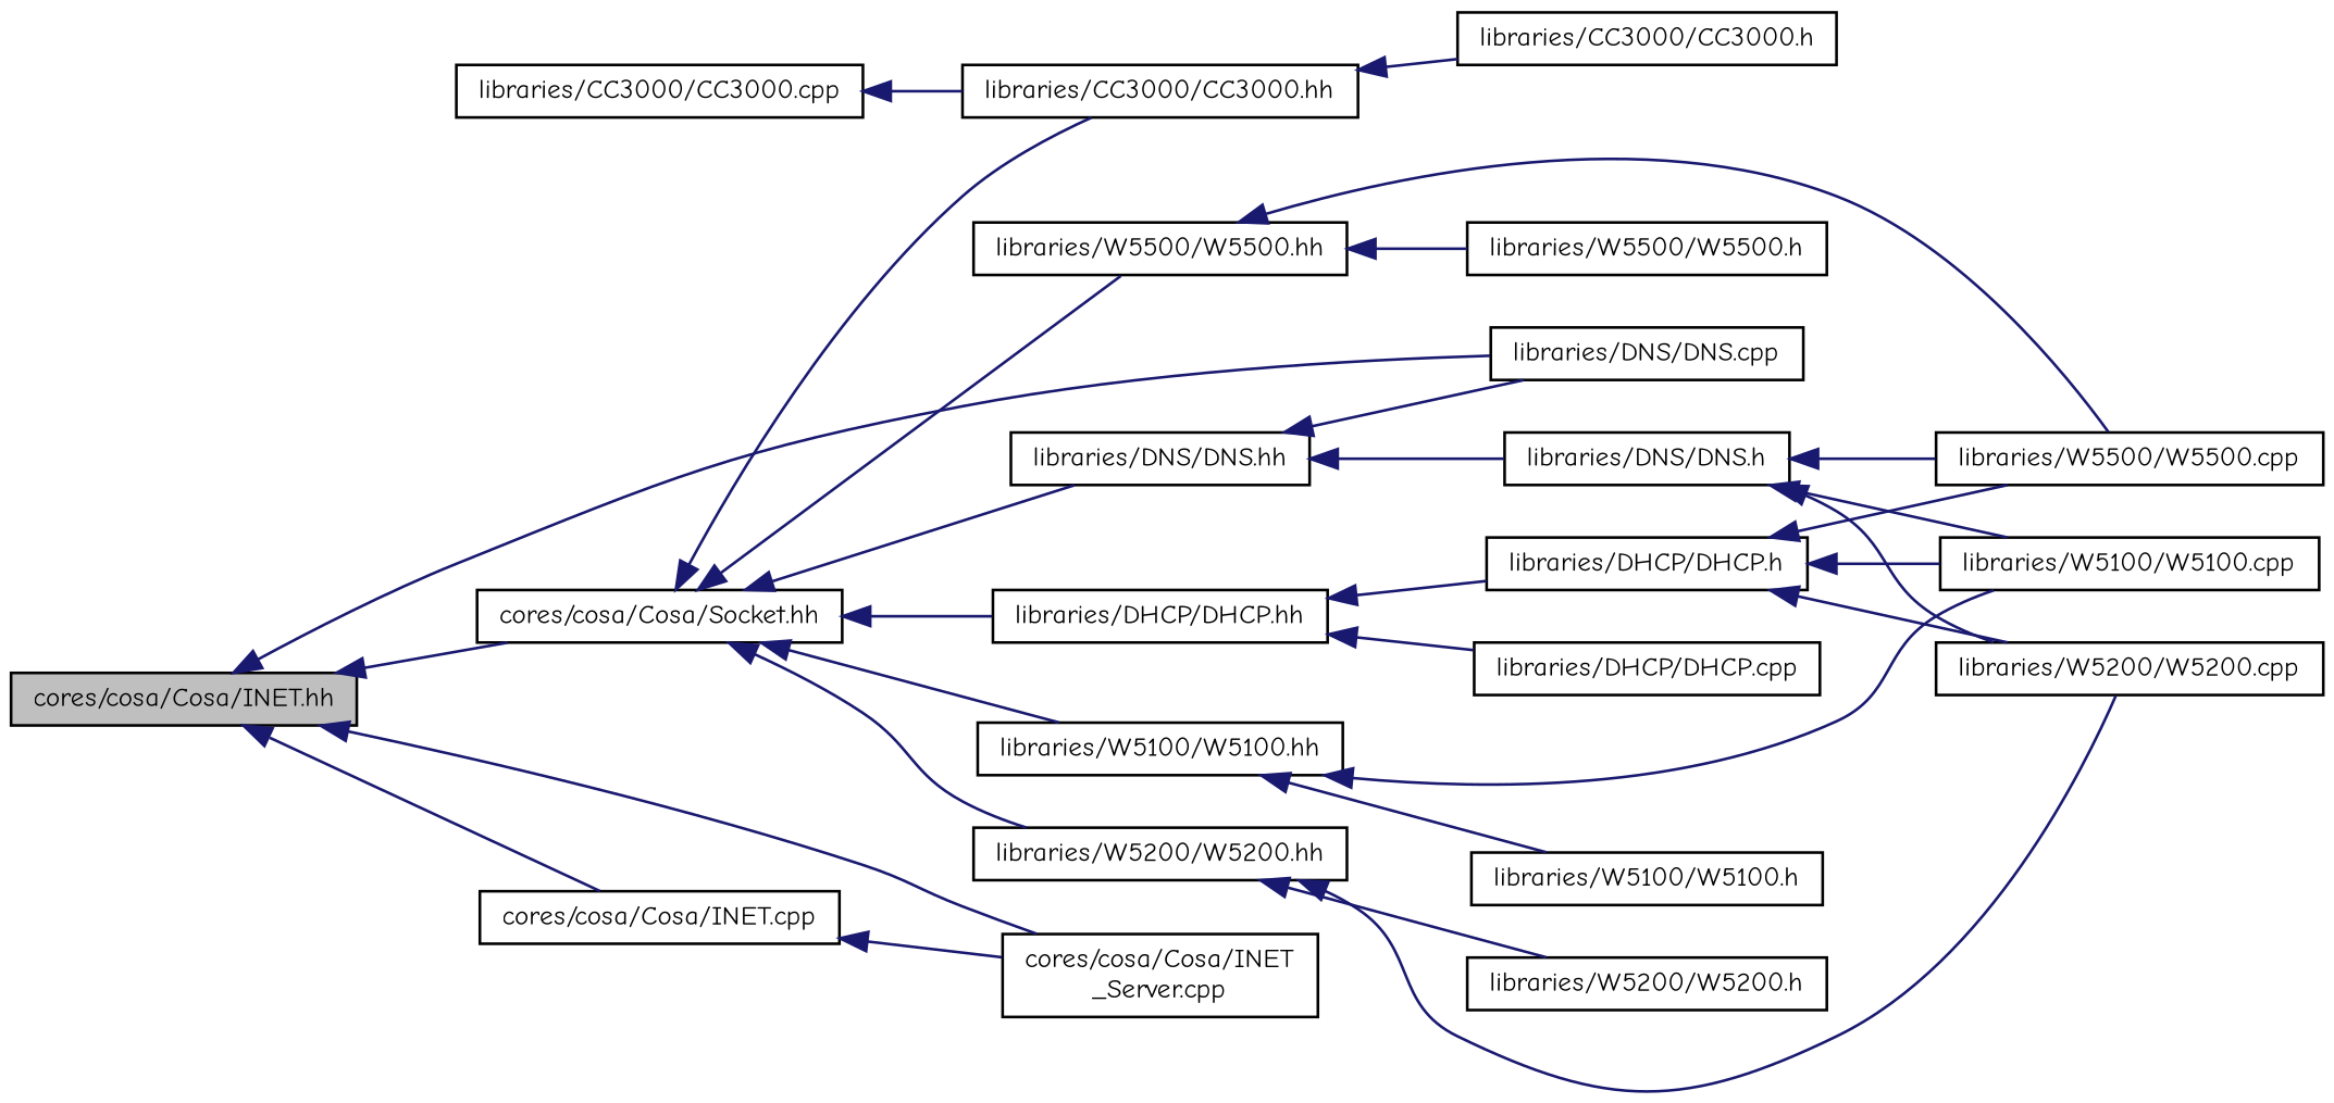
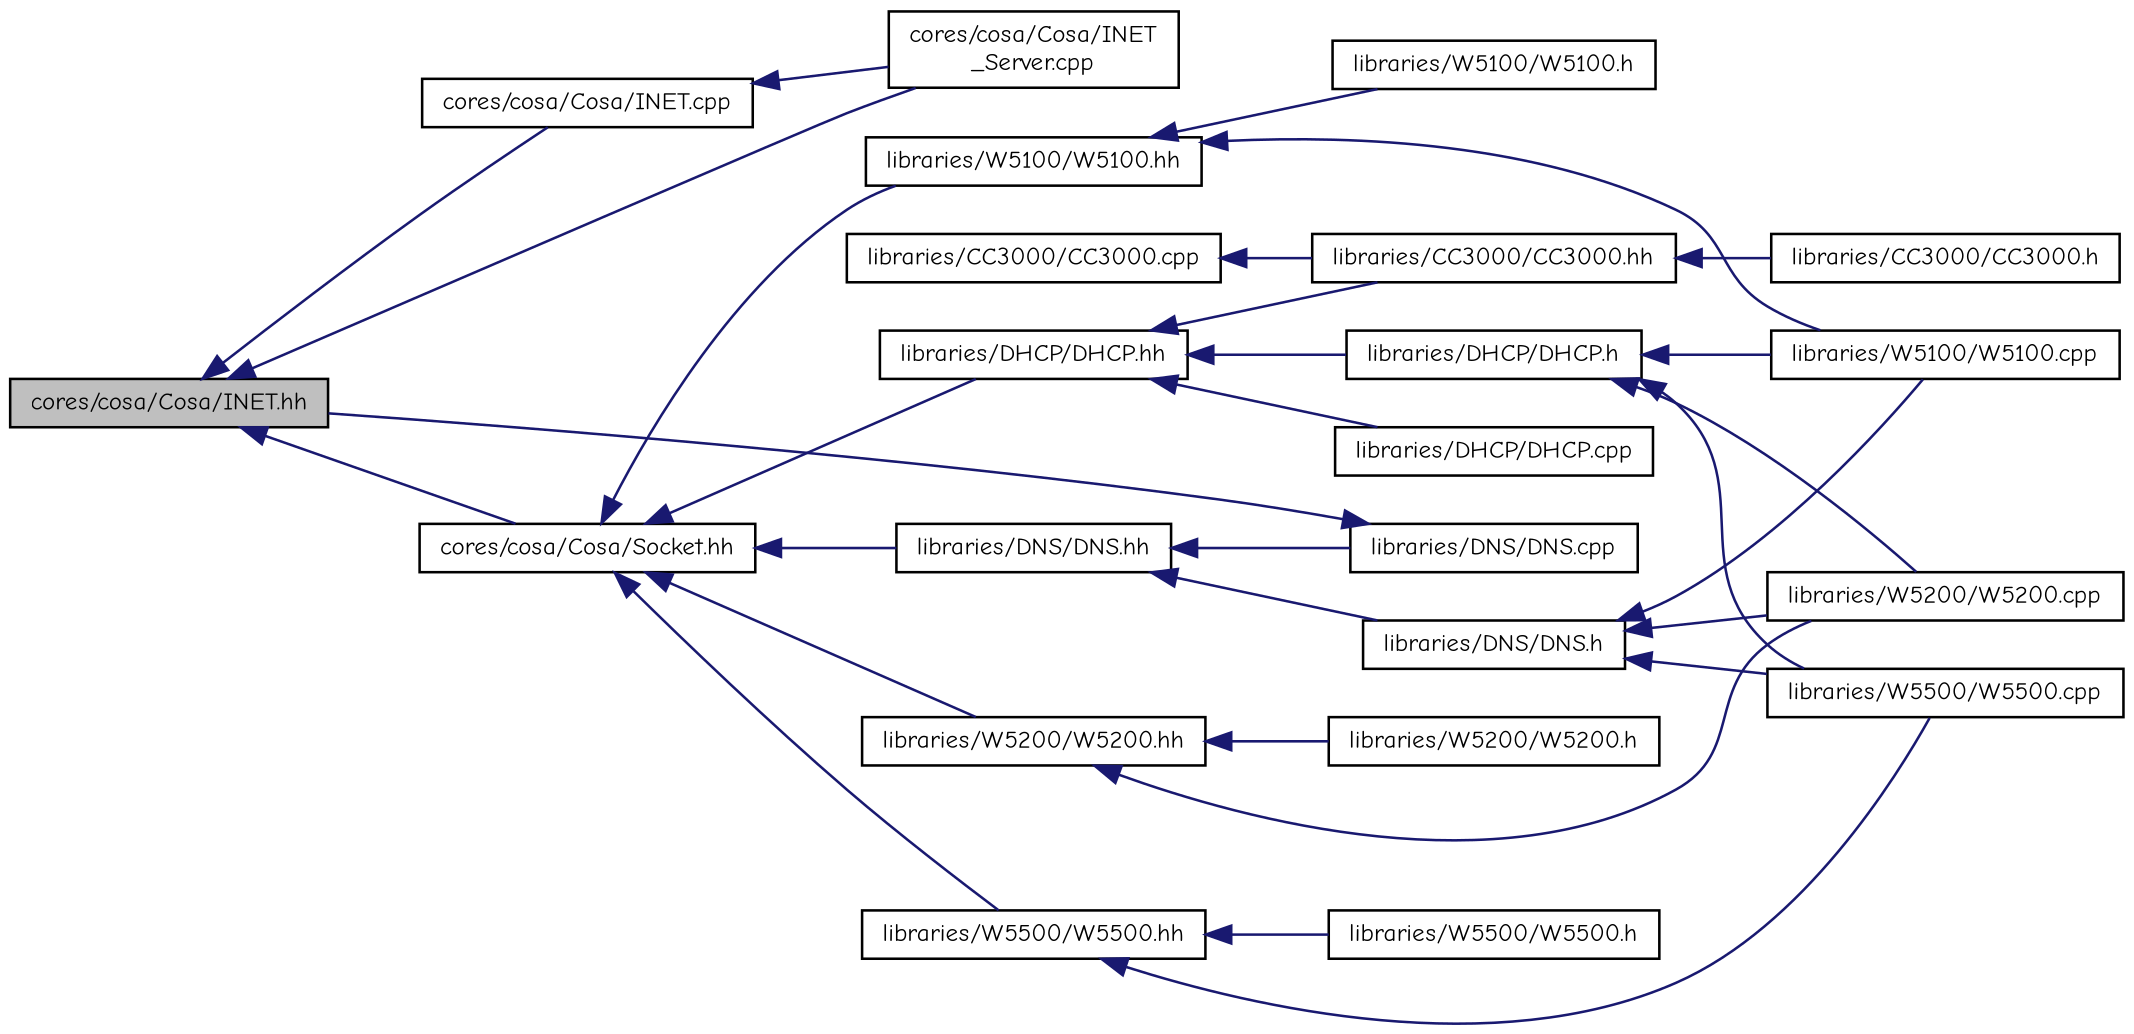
  digraph {
    fontname="Comic Neue"
    rankdir=LR
    node [color=black fillcolor=white fontname="Comic Neue" fontsize=10 shape=record style=filled]
    edge [color=midnightblue dir=back fontname="Comic Neue" fontsize=10 labelfontname=Helvetica labelfontsize=10 style=solid]
    n1 [fillcolor=grey75 fontcolor=black height=0.2 label="cores/cosa/Cosa/INET.hh" width=0.4]
    n2 [height=0.2 label="cores/cosa/Cosa/INET.cpp" width=0.4]
    n3 [height=0.2 label="cores/cosa/Cosa/INET\l_Server.cpp" width=0.4]
    n4 [height=0.2 label="cores/cosa/Cosa/Socket.hh" width=0.4]
    n5 [height=0.2 label="libraries/DNS/DNS.cpp" width=0.4]
    n6 [height=0.2 label="libraries/CC3000/CC3000.hh" width=0.4]
    n7 [height=0.2 label="libraries/DHCP/DHCP.hh" width=0.4]
    n8 [height=0.2 label="libraries/DNS/DNS.hh" width=0.4]
    n9 [height=0.2 label="libraries/W5100/W5100.hh" width=0.4]
    n10 [height=0.2 label="libraries/W5200/W5200.hh" width=0.4]
    n11 [height=0.2 label="libraries/W5500/W5500.hh" width=0.4]
    n12 [height=0.2 label="libraries/CC3000/CC3000.h" width=0.4]
    n13 [height=0.2 label="libraries/DHCP/DHCP.cpp" width=0.4]
    n14 [height=0.2 label="libraries/DHCP/DHCP.h" width=0.4]
    n15 [height=0.2 label="libraries/DNS/DNS.h" width=0.4]
    n16 [height=0.2 label="libraries/W5100/W5100.cpp" width=0.4]
    n17 [height=0.2 label="libraries/W5100/W5100.h" width=0.4]
    n18 [height=0.2 label="libraries/W5200/W5200.cpp" width=0.4]
    n19 [height=0.2 label="libraries/W5200/W5200.h" width=0.4]
    n20 [height=0.2 label="libraries/W5500/W5500.cpp" width=0.4]
    n21 [height=0.2 label="libraries/W5500/W5500.h" width=0.4]
    n22 [height=0.2 label="libraries/CC3000/CC3000.cpp" width=0.4]
    n1 -> n2
    n1 -> n3
    n1 -> n4
-   n1 -> n5
+   n5 -> n1
    n2 -> n3
-   n4 -> n6
+   n7 -> n6
    n4 -> n7
    n4 -> n8
    n4 -> n9
    n4 -> n10
    n4 -> n11
    n6 -> n12
    n7 -> n13
    n7 -> n14
    n8 -> n5
    n8 -> n15
    n9 -> n16
    n9 -> n17
    n10 -> n18
    n10 -> n19
    n11 -> n20
    n11 -> n21
    n14 -> n16
    n14 -> n18
    n14 -> n20
    n15 -> n16
    n15 -> n18
    n15 -> n20
    n22 -> n6
  }
